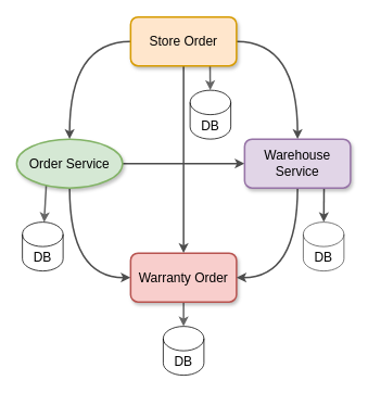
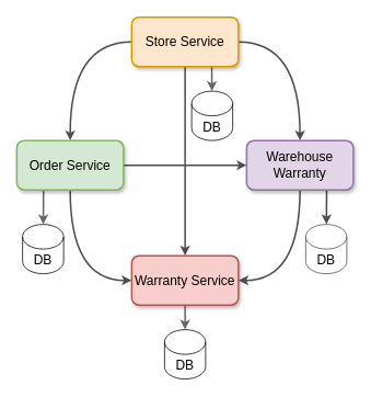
  <mxCell id="0" />
  <mxCell id="1" parent="0" />
  <mxCell id="2" style="edgeStyle=orthogonalEdgeStyle;rounded=0;orthogonalLoop=1;jettySize=auto;html=1;entryX=0;entryY=0.5;entryDx=0;entryDy=0;fontSize=16;curved=1;exitX=0.5;exitY=1;exitDx=0;exitDy=0;strokeWidth=2;strokeColor=#4D4D4D;" edge="1" parent="1" source="5" target="7"><mxGeometry relative="1" as="geometry" /></mxCell>
  <mxCell id="3" style="edgeStyle=orthogonalEdgeStyle;curved=1;rounded=0;orthogonalLoop=1;jettySize=auto;html=1;exitX=1;exitY=0.5;exitDx=0;exitDy=0;fontSize=16;strokeWidth=2;strokeColor=#4D4D4D;" edge="1" parent="1" source="5" target="10"><mxGeometry relative="1" as="geometry" /></mxCell>
  <mxCell id="4" style="rounded=0;orthogonalLoop=1;jettySize=auto;html=1;exitX=0.25;exitY=1;exitDx=0;exitDy=0;fontSize=16;strokeColor=#666666;strokeWidth=2;" edge="1" parent="1" source="5" target="17"><mxGeometry relative="1" as="geometry" /></mxCell>
- <mxCell id="5" value="&lt;font style=&quot;font-size: 16px&quot;&gt;Order Service&lt;/font&gt;" style="ellipse;whiteSpace=wrap;html=1;shadow=1;fillColor=#d5e8d4;strokeColor=#82b366;fontSize=16;strokeWidth=2;" vertex="1" parent="1"><mxGeometry x="20" y="170" width="130" height="60" as="geometry" /></mxCell>
+ <mxCell id="5" value="&lt;font style=&quot;font-size: 16px&quot;&gt;Order Service&lt;/font&gt;" style="rounded=1;whiteSpace=wrap;html=1;shadow=1;fillColor=#d5e8d4;strokeColor=#82b366;fontSize=16;strokeWidth=2;" vertex="1" parent="1"><mxGeometry x="20" y="170" width="130" height="60" as="geometry" /></mxCell>
  <mxCell id="6" style="rounded=0;orthogonalLoop=1;jettySize=auto;html=1;entryX=0.5;entryY=0;entryDx=0;entryDy=0;entryPerimeter=0;fontSize=16;strokeColor=#666666;strokeWidth=2;" edge="1" parent="1" source="7" target="16"><mxGeometry relative="1" as="geometry" /></mxCell>
- <mxCell id="7" value="&lt;font style=&quot;font-size: 16px&quot;&gt;Warranty Order&lt;/font&gt;" style="rounded=1;whiteSpace=wrap;html=1;shadow=1;fillColor=#f8cecc;strokeColor=#b85450;fontSize=16;strokeWidth=2;" vertex="1" parent="1"><mxGeometry x="160" y="310" width="130" height="60" as="geometry" /></mxCell>
+ <mxCell id="7" value="&lt;font style=&quot;font-size: 16px&quot;&gt;Warranty Service&lt;/font&gt;" style="rounded=1;whiteSpace=wrap;html=1;shadow=1;fillColor=#f8cecc;strokeColor=#b85450;fontSize=16;strokeWidth=2;" vertex="1" parent="1"><mxGeometry x="160" y="310" width="130" height="60" as="geometry" /></mxCell>
  <mxCell id="8" style="edgeStyle=orthogonalEdgeStyle;curved=1;rounded=0;orthogonalLoop=1;jettySize=auto;html=1;entryX=1;entryY=0.5;entryDx=0;entryDy=0;fontSize=16;exitX=0.5;exitY=1;exitDx=0;exitDy=0;strokeWidth=2;strokeColor=#4D4D4D;" edge="1" parent="1" source="10" target="7"><mxGeometry relative="1" as="geometry" /></mxCell>
  <mxCell id="9" style="rounded=0;orthogonalLoop=1;jettySize=auto;html=1;exitX=0.75;exitY=1;exitDx=0;exitDy=0;fontSize=16;strokeColor=#4D4D4D;strokeWidth=2;" edge="1" parent="1" source="10" target="18"><mxGeometry relative="1" as="geometry" /></mxCell>
- <mxCell id="10" value="&lt;font style=&quot;font-size: 16px&quot;&gt;Warehouse Service&lt;/font&gt;" style="rounded=1;whiteSpace=wrap;html=1;shadow=1;fillColor=#e1d5e7;strokeColor=#9673a6;fontSize=16;strokeWidth=2;" vertex="1" parent="1"><mxGeometry x="300" y="170" width="130" height="60" as="geometry" /></mxCell>
+ <mxCell id="10" value="&lt;font style=&quot;font-size: 16px&quot;&gt;Warehouse Warranty&lt;/font&gt;" style="rounded=1;whiteSpace=wrap;html=1;shadow=1;fillColor=#e1d5e7;strokeColor=#9673a6;fontSize=16;strokeWidth=2;" vertex="1" parent="1"><mxGeometry x="300" y="170" width="130" height="60" as="geometry" /></mxCell>
  <mxCell id="11" style="edgeStyle=orthogonalEdgeStyle;rounded=0;orthogonalLoop=1;jettySize=auto;html=1;fontSize=16;curved=1;strokeWidth=2;strokeColor=#4D4D4D;" edge="1" parent="1" source="15" target="10"><mxGeometry relative="1" as="geometry" /></mxCell>
  <mxCell id="12" style="edgeStyle=orthogonalEdgeStyle;curved=1;rounded=0;orthogonalLoop=1;jettySize=auto;html=1;entryX=0.5;entryY=0;entryDx=0;entryDy=0;fontSize=16;strokeWidth=2;strokeColor=#4D4D4D;" edge="1" parent="1" source="15" target="7"><mxGeometry relative="1" as="geometry" /></mxCell>
  <mxCell id="13" style="edgeStyle=orthogonalEdgeStyle;curved=1;rounded=0;orthogonalLoop=1;jettySize=auto;html=1;entryX=0.5;entryY=0;entryDx=0;entryDy=0;fontSize=16;strokeWidth=2;strokeColor=#4D4D4D;" edge="1" parent="1" source="15" target="5"><mxGeometry relative="1" as="geometry" /></mxCell>
  <mxCell id="14" style="rounded=0;orthogonalLoop=1;jettySize=auto;html=1;exitX=0.75;exitY=1;exitDx=0;exitDy=0;fontSize=16;strokeColor=#666666;strokeWidth=2;" edge="1" parent="1" source="15" target="19"><mxGeometry relative="1" as="geometry" /></mxCell>
- <mxCell id="15" value="&lt;font style=&quot;font-size: 16px;&quot;&gt;Store Order&lt;/font&gt;" style="rounded=1;whiteSpace=wrap;html=1;shadow=1;fillColor=#ffe6cc;strokeColor=#d79b00;fontSize=16;strokeWidth=2;" vertex="1" parent="1"><mxGeometry x="160" y="20" width="130" height="60" as="geometry" /></mxCell>
+ <mxCell id="15" value="&lt;font style=&quot;font-size: 16px;&quot;&gt;Store Service&lt;/font&gt;" style="rounded=1;whiteSpace=wrap;html=1;shadow=1;fillColor=#ffe6cc;strokeColor=#d79b00;fontSize=16;strokeWidth=2;" vertex="1" parent="1"><mxGeometry x="160" y="20" width="130" height="60" as="geometry" /></mxCell>
  <mxCell id="16" value="DB" style="shape=cylinder3;whiteSpace=wrap;html=1;boundedLbl=1;backgroundOutline=1;size=15;shadow=0;fontSize=16;strokeWidth=1;" vertex="1" parent="1"><mxGeometry x="200" y="400" width="50" height="60" as="geometry" /></mxCell>
  <mxCell id="17" value="DB" style="shape=cylinder3;whiteSpace=wrap;html=1;boundedLbl=1;backgroundOutline=1;size=15;shadow=0;fontSize=16;strokeWidth=1;" vertex="1" parent="1"><mxGeometry x="27" y="272" width="50" height="60" as="geometry" /></mxCell>
  <mxCell id="18" value="DB" style="shape=cylinder3;whiteSpace=wrap;html=1;boundedLbl=1;backgroundOutline=1;size=15;shadow=0;fontSize=16;strokeColor=#4D4D4D;strokeWidth=1;" vertex="1" parent="1"><mxGeometry x="372" y="272" width="50" height="60" as="geometry" /></mxCell>
  <mxCell id="19" value="DB" style="shape=cylinder3;whiteSpace=wrap;html=1;boundedLbl=1;backgroundOutline=1;size=15;shadow=0;fontSize=16;strokeWidth=1;" vertex="1" parent="1"><mxGeometry x="233" y="110" width="50" height="60" as="geometry" /></mxCell>
